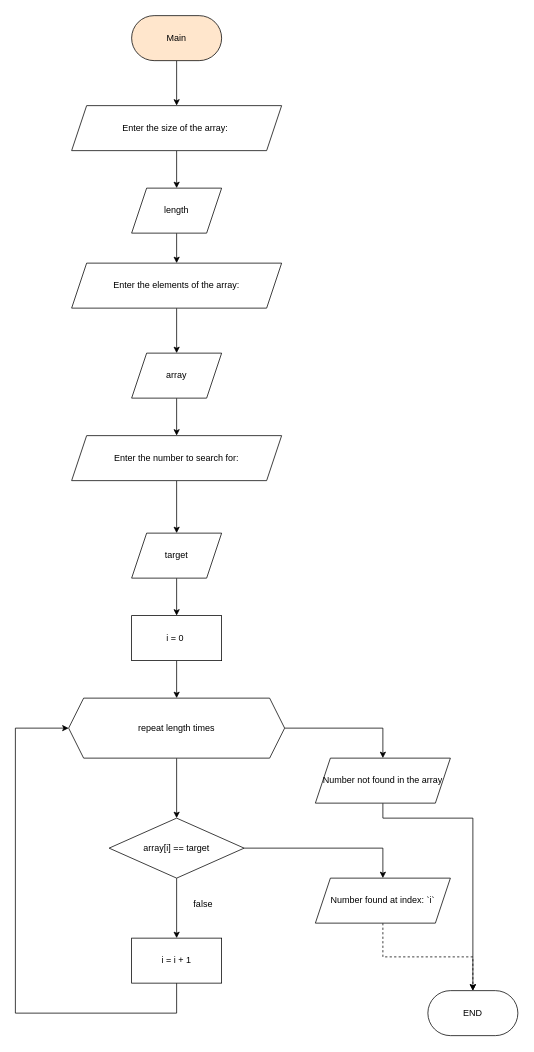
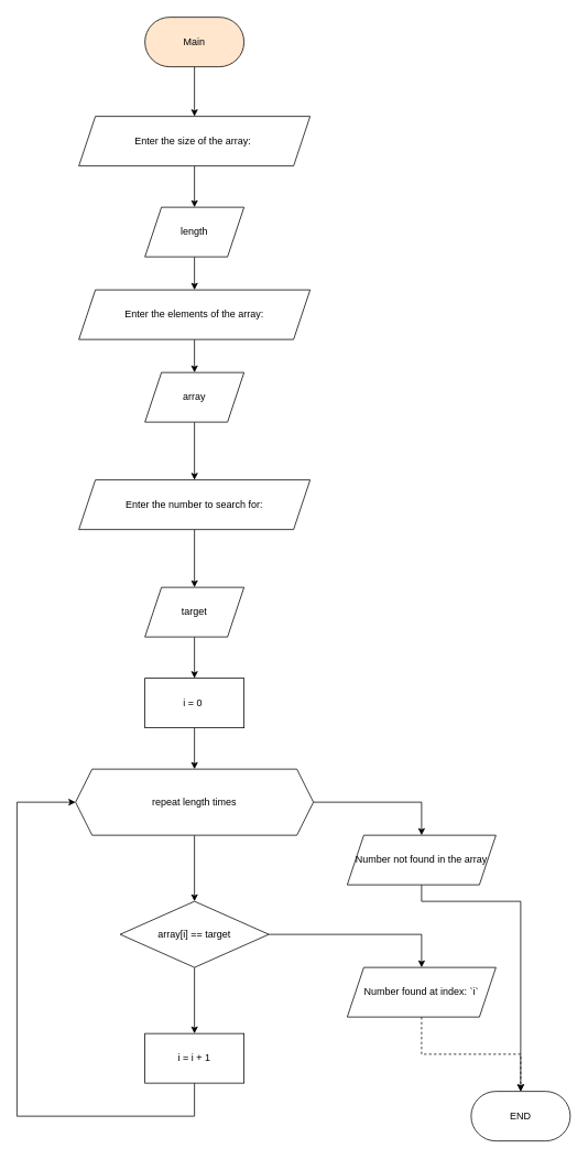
  <mxCell id="0" />
  <mxCell id="1" parent="0" />
  <mxCell id="2" value="" style="edgeStyle=orthogonalEdgeStyle;rounded=0;orthogonalLoop=1;jettySize=auto;html=1;" edge="1" parent="1" source="3" target="5"><mxGeometry relative="1" as="geometry" /></mxCell>
  <mxCell id="3" value="Main" style="rounded=1;whiteSpace=wrap;html=1;arcSize=50;fillColor=#ffe6cc;" vertex="1" parent="1"><mxGeometry x="175" y="20" width="120" height="60" as="geometry" /></mxCell>
  <mxCell id="4" value="" style="edgeStyle=orthogonalEdgeStyle;rounded=0;orthogonalLoop=1;jettySize=auto;html=1;" edge="1" parent="1" source="5" target="7"><mxGeometry relative="1" as="geometry" /></mxCell>
  <mxCell id="5" value="Enter the size of the array:&amp;nbsp;" style="shape=parallelogram;perimeter=parallelogramPerimeter;whiteSpace=wrap;html=1;fixedSize=1;" vertex="1" parent="1"><mxGeometry x="95" y="140" width="280" height="60" as="geometry" /></mxCell>
  <mxCell id="6" value="" style="edgeStyle=orthogonalEdgeStyle;rounded=0;orthogonalLoop=1;jettySize=auto;html=1;" edge="1" parent="1" source="7" target="9"><mxGeometry relative="1" as="geometry" /></mxCell>
  <mxCell id="7" value="length" style="shape=parallelogram;perimeter=parallelogramPerimeter;whiteSpace=wrap;html=1;fixedSize=1;" vertex="1" parent="1"><mxGeometry x="175" y="250" width="120" height="60" as="geometry" /></mxCell>
  <mxCell id="8" value="" style="edgeStyle=orthogonalEdgeStyle;rounded=0;orthogonalLoop=1;jettySize=auto;html=1;" edge="1" parent="1" source="9" target="11"><mxGeometry relative="1" as="geometry" /></mxCell>
  <mxCell id="9" value="Enter the elements of the array:" style="shape=parallelogram;perimeter=parallelogramPerimeter;whiteSpace=wrap;html=1;fixedSize=1;" vertex="1" parent="1"><mxGeometry x="95" y="350" width="280" height="60" as="geometry" /></mxCell>
  <mxCell id="10" value="" style="edgeStyle=orthogonalEdgeStyle;rounded=0;orthogonalLoop=1;jettySize=auto;html=1;" edge="1" parent="1" source="11" target="13"><mxGeometry relative="1" as="geometry" /></mxCell>
- <mxCell id="11" value="array" style="shape=parallelogram;perimeter=parallelogramPerimeter;whiteSpace=wrap;html=1;fixedSize=1;" vertex="1" parent="1"><mxGeometry x="175" y="470" width="120" height="60" as="geometry" /></mxCell>
+ <mxCell id="11" value="array" style="shape=parallelogram;perimeter=parallelogramPerimeter;whiteSpace=wrap;html=1;fixedSize=1;" vertex="1" parent="1"><mxGeometry x="175" y="450" width="120" height="60" as="geometry" /></mxCell>
  <mxCell id="12" value="" style="edgeStyle=orthogonalEdgeStyle;rounded=0;orthogonalLoop=1;jettySize=auto;html=1;" edge="1" parent="1" source="13" target="15"><mxGeometry relative="1" as="geometry" /></mxCell>
  <mxCell id="13" value="Enter the number to search for:" style="shape=parallelogram;perimeter=parallelogramPerimeter;whiteSpace=wrap;html=1;fixedSize=1;" vertex="1" parent="1"><mxGeometry x="95" y="580" width="280" height="60" as="geometry" /></mxCell>
  <mxCell id="14" style="edgeStyle=orthogonalEdgeStyle;rounded=0;orthogonalLoop=1;jettySize=auto;html=1;" edge="1" parent="1" source="15" target="17"><mxGeometry relative="1" as="geometry" /></mxCell>
  <mxCell id="15" value="target" style="shape=parallelogram;perimeter=parallelogramPerimeter;whiteSpace=wrap;html=1;fixedSize=1;" vertex="1" parent="1"><mxGeometry x="175" y="710" width="120" height="60" as="geometry" /></mxCell>
  <mxCell id="16" style="edgeStyle=orthogonalEdgeStyle;rounded=0;orthogonalLoop=1;jettySize=auto;html=1;" edge="1" parent="1" source="17" target="20"><mxGeometry relative="1" as="geometry" /></mxCell>
  <mxCell id="17" value="i = 0&amp;nbsp;" style="rounded=0;whiteSpace=wrap;html=1;" vertex="1" parent="1"><mxGeometry x="175" y="820" width="120" height="60" as="geometry" /></mxCell>
  <mxCell id="18" style="edgeStyle=orthogonalEdgeStyle;rounded=0;orthogonalLoop=1;jettySize=auto;html=1;" edge="1" parent="1" source="20" target="23"><mxGeometry relative="1" as="geometry" /></mxCell>
  <mxCell id="19" style="edgeStyle=orthogonalEdgeStyle;rounded=0;orthogonalLoop=1;jettySize=auto;html=1;entryX=0.5;entryY=0;entryDx=0;entryDy=0;" edge="1" parent="1" source="20" target="30"><mxGeometry relative="1" as="geometry" /></mxCell>
  <mxCell id="20" value="repeat length times" style="shape=hexagon;perimeter=hexagonPerimeter2;whiteSpace=wrap;html=1;fixedSize=1;" vertex="1" parent="1"><mxGeometry x="91" y="930" width="288" height="80" as="geometry" /></mxCell>
  <mxCell id="21" style="edgeStyle=orthogonalEdgeStyle;rounded=0;orthogonalLoop=1;jettySize=auto;html=1;" edge="1" parent="1" source="23" target="25"><mxGeometry relative="1" as="geometry" /></mxCell>
  <mxCell id="22" style="edgeStyle=orthogonalEdgeStyle;rounded=0;orthogonalLoop=1;jettySize=auto;html=1;entryX=0.5;entryY=0;entryDx=0;entryDy=0;" edge="1" parent="1" source="23" target="28"><mxGeometry relative="1" as="geometry" /></mxCell>
  <mxCell id="23" value="array[i] == target" style="rhombus;whiteSpace=wrap;html=1;" vertex="1" parent="1"><mxGeometry x="145" y="1090" width="180" height="80" as="geometry" /></mxCell>
  <mxCell id="24" style="edgeStyle=orthogonalEdgeStyle;rounded=0;orthogonalLoop=1;jettySize=auto;html=1;entryX=0;entryY=0.5;entryDx=0;entryDy=0;" edge="1" parent="1" source="25" target="20"><mxGeometry relative="1" as="geometry"><Array as="points"><mxPoint x="235" y="1350" /><mxPoint x="20" y="1350" /><mxPoint x="20" y="970" /></Array></mxGeometry></mxCell>
  <mxCell id="25" value="i = i + 1" style="rounded=0;whiteSpace=wrap;html=1;" vertex="1" parent="1"><mxGeometry x="175" y="1250" width="120" height="60" as="geometry" /></mxCell>
- <mxCell id="26" value="false" style="text;html=1;align=center;verticalAlign=middle;resizable=0;points=[];autosize=1;strokeColor=none;fillColor=none;" vertex="1" parent="1"><mxGeometry x="245" y="1190" width="50" height="30" as="geometry" /></mxCell>
  <mxCell id="27" style="edgeStyle=orthogonalEdgeStyle;rounded=0;orthogonalLoop=1;jettySize=auto;html=1;dashed=1;" edge="1" parent="1" source="28" target="31"><mxGeometry relative="1" as="geometry" /></mxCell>
  <mxCell id="28" value="Number found at index: `i`" style="shape=parallelogram;perimeter=parallelogramPerimeter;whiteSpace=wrap;html=1;fixedSize=1;" vertex="1" parent="1"><mxGeometry x="420" y="1170" width="180" height="60" as="geometry" /></mxCell>
  <mxCell id="29" style="edgeStyle=orthogonalEdgeStyle;rounded=0;orthogonalLoop=1;jettySize=auto;html=1;" edge="1" parent="1" source="30" target="31"><mxGeometry relative="1" as="geometry"><Array as="points"><mxPoint x="510" y="1090" /><mxPoint x="630" y="1090" /></Array></mxGeometry></mxCell>
  <mxCell id="30" value="Number not found in the array" style="shape=parallelogram;perimeter=parallelogramPerimeter;whiteSpace=wrap;html=1;fixedSize=1;" vertex="1" parent="1"><mxGeometry x="420" y="1010" width="180" height="60" as="geometry" /></mxCell>
  <mxCell id="31" value="END" style="rounded=1;whiteSpace=wrap;html=1;arcSize=50;" vertex="1" parent="1"><mxGeometry x="570" y="1320" width="120" height="60" as="geometry" /></mxCell>
